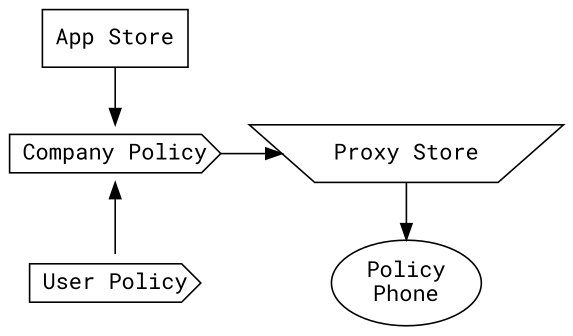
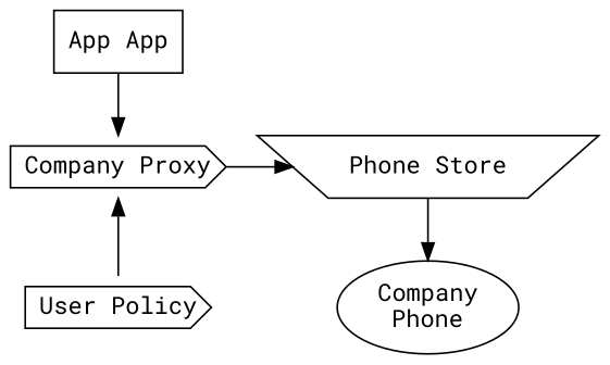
  digraph {
    fontname="Roboto Mono"
    splines=true
    node [fontname="Roboto Mono" shape=cds]
    edge [fontname="Roboto Mono"]
-   n1 [label="Proxy Store" shape=invtrapezium]
-   n2 [label="Company Policy"]
+   n1 [label="Phone Store" shape=invtrapezium]
+   n2 [label="Company Proxy"]
    n3 [label="User Policy"]
-   n4 [label="Policy\nPhone" shape=oval]
-   n5 [label="App Store" shape=box]
+   n4 [label="Company\nPhone" shape=oval]
+   n5 [label="App App" shape=box]
    subgraph sub_1 {
      rank=same
      n1
      n2
    }
    subgraph sub_2 {
      rank=same
      n3
      n4
    }
    n1 -> n4
    n2 -> n1
    n3 -> n2
    n5 -> n2
  }
